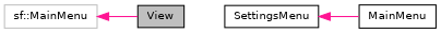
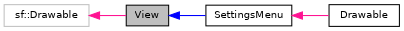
  digraph {
    rankdir=LR
    node [color=black fillcolor=white fontname=Helvetica fontsize=10 shape=record style=filled]
    edge [color=deeppink dir=back fontname=Helvetica fontsize=10 labelfontname=Helvetica labelfontsize=10 style=solid]
    n1 [fillcolor=grey75 fontcolor=black height=0.2 label=View width=0.4]
    n2 [height=0.2 label=SettingsMenu width=0.4]
-   n3 [height=0.2 label=MainMenu width=0.4]
-   n4 [color=grey75 height=0.2 label="sf::MainMenu" width=0.4]
+   n3 [height=0.2 label=Drawable width=0.4]
+   n4 [color=grey75 height=0.2 label="sf::Drawable" width=0.4]
+   n1 -> n2 [color=blue]
    n2 -> n3
    n4 -> n1
  }
